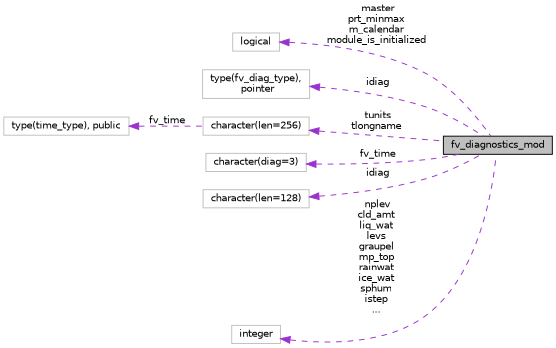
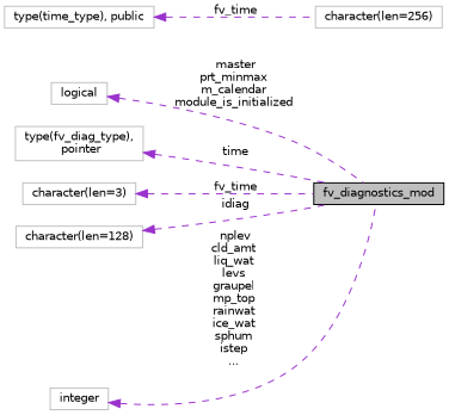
  digraph {
    rankdir=LR
    node [color=grey75 fillcolor=white fontname=Helvetica fontsize=10 shape=record style=filled]
    edge [color=darkorchid3 dir=back fontname=Helvetica fontsize=10 labelfontname=Helvetica labelfontsize=10 style=dashed]
    n1 [color=black fillcolor=grey75 fontcolor=black height=0.2 label=fv_diagnostics_mod width=0.4]
    n2 [height=0.2 label=logical width=0.4]
    n3 [height=0.2 label="type(fv_diag_type),\l pointer" width=0.4]
    n4 [height=0.2 label="character(len=256)" width=0.4]
-   n5 [height=0.2 label="character(diag=3)" width=0.4]
+   n5 [height=0.2 label="character(len=3)" width=0.4]
    n6 [height=0.2 label="character(len=128)" width=0.4]
    n7 [height=0.2 label="type(time_type), public" width=0.4]
    n8 [height=0.2 label=integer width=0.4]
    n2 -> n1 [label=" master\nprt_minmax\nm_calendar\nmodule_is_initialized"]
-   n3 -> n1 [label=" idiag"]
-   n4 -> n1 [label=" tunits\ntlongname"]
+   n3 -> n1 [label=" time"]
    n5 -> n1 [label=" fv_time"]
    n6 -> n1 [label=" idiag"]
    n7 -> n4 [label=" fv_time"]
    n8 -> n1 [label=" nplev\ncld_amt\nliq_wat\nlevs\ngraupel\nmp_top\nrainwat\nice_wat\nsphum\nistep\n..."]
  }
